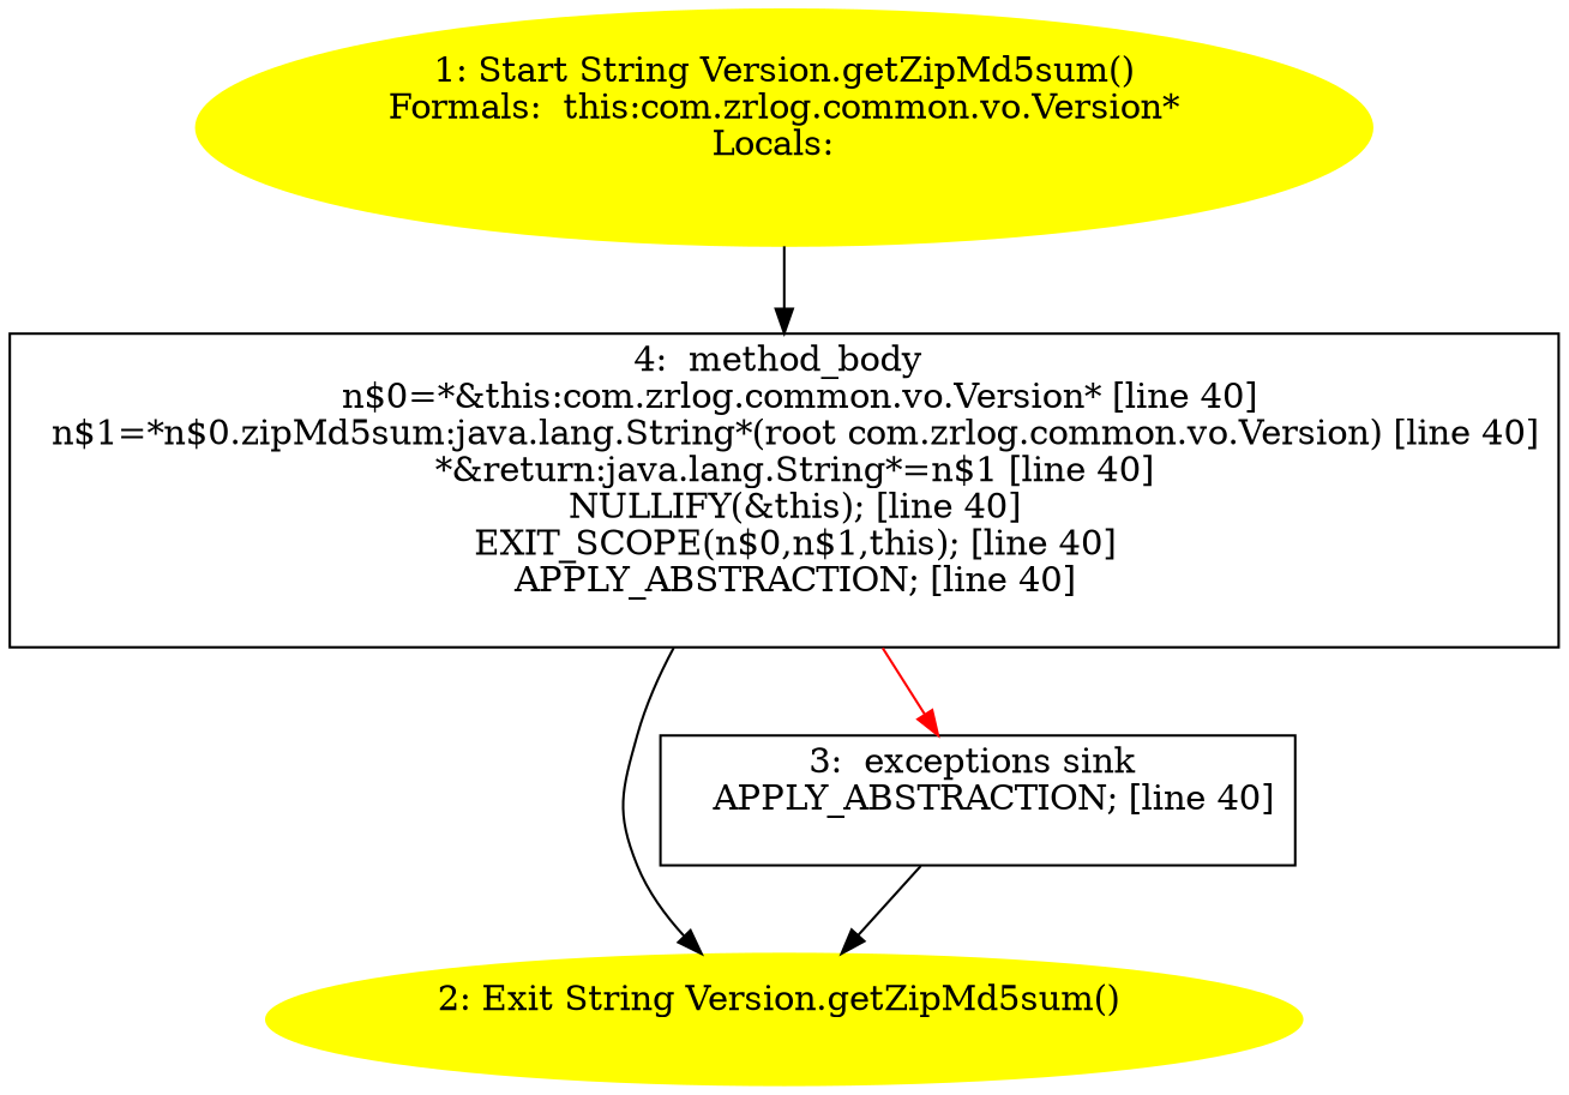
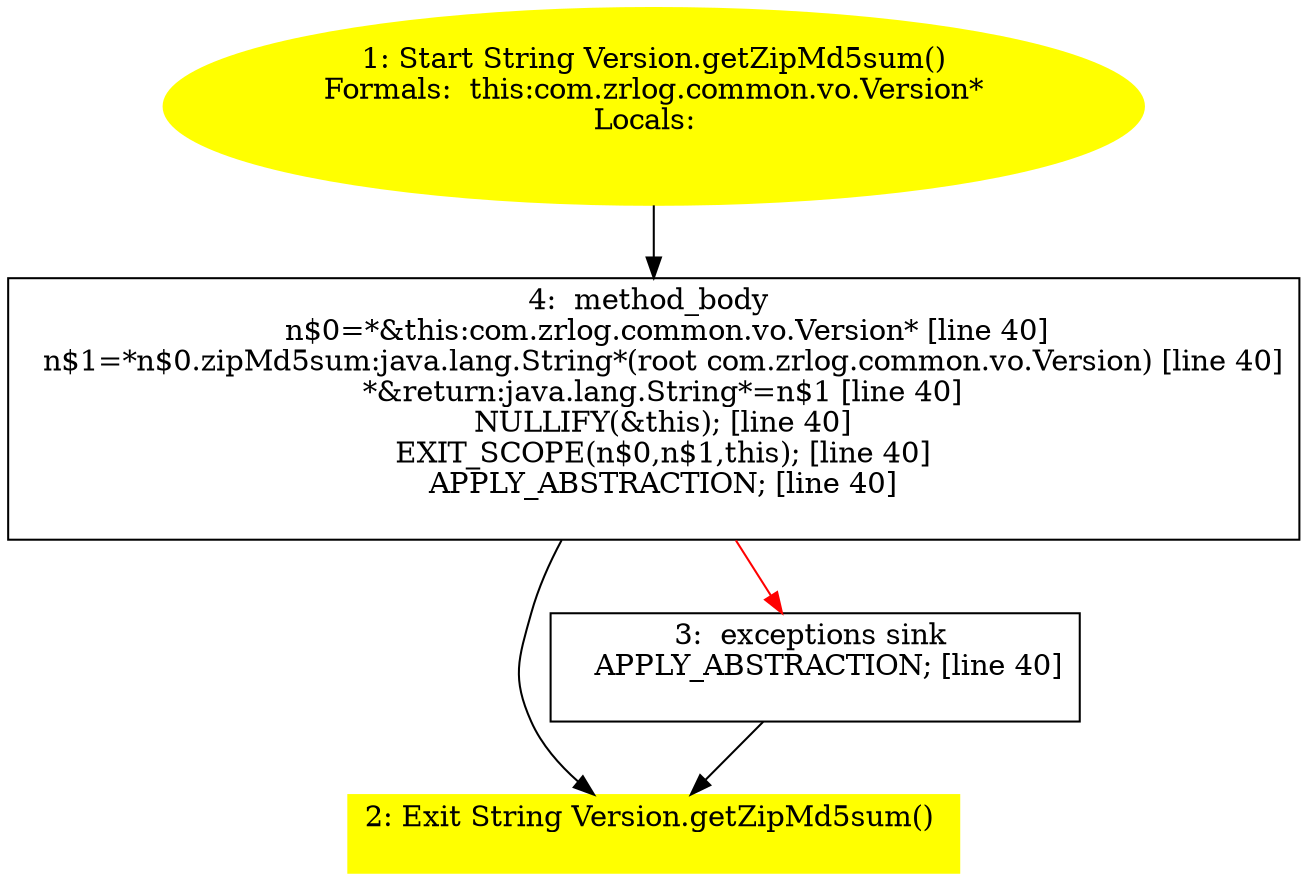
  digraph {
    n1 [color=yellow label="1: Start String Version.getZipMd5sum()\nFormals:  this:com.zrlog.common.vo.Version*\nLocals:  \n  " style=filled]
    n2 [label="4:  method_body \n   n$0=*&this:com.zrlog.common.vo.Version* [line 40]\n  n$1=*n$0.zipMd5sum:java.lang.String*(root com.zrlog.common.vo.Version) [line 40]\n  *&return:java.lang.String*=n$1 [line 40]\n  NULLIFY(&this); [line 40]\n  EXIT_SCOPE(n$0,n$1,this); [line 40]\n  APPLY_ABSTRACTION; [line 40]\n " shape=box]
-   n3 [color=yellow label="2: Exit String Version.getZipMd5sum() \n  " style=filled]
+   n3 [color=yellow label="2: Exit String Version.getZipMd5sum() \n  " style=filled shape=box]
    n4 [label="3:  exceptions sink \n   APPLY_ABSTRACTION; [line 40]\n " shape=box]
    n1 -> n2
    n2 -> n3
    n2 -> n4 [color=red]
    n4 -> n3
  }
